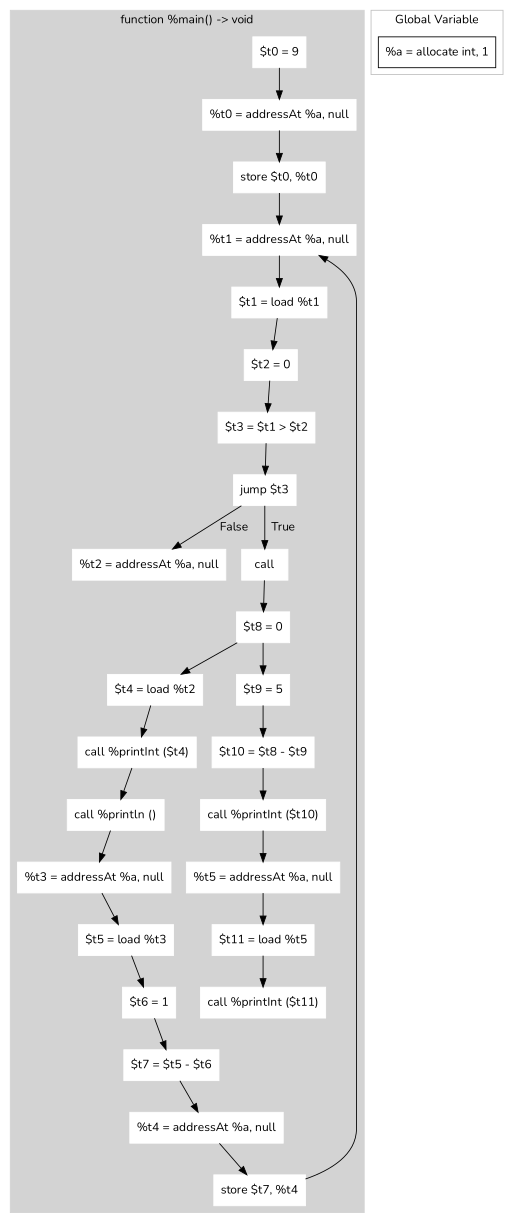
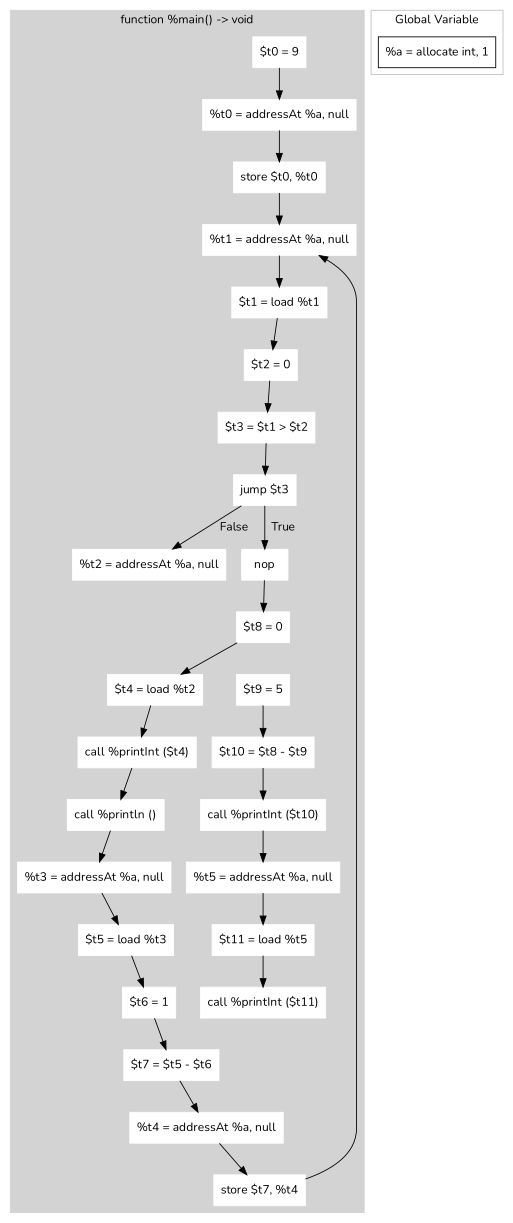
  digraph {
    fontname=Nunito
    node [color=white fontname=Nunito shape=rectangle style=filled]
    edge [fontname=Nunito]
    n1 [label="$t0 = 9"]
    n2 [label="%t0 = addressAt %a, null"]
    n3 [label="store $t0, %t0"]
    n4 [label="%t1 = addressAt %a, null"]
    n5 [label="$t1 = load %t1"]
    n6 [label="$t2 = 0"]
    n7 [label="$t3 = $t1 > $t2"]
    n8 [label="jump $t3"]
    n9 [label="%t2 = addressAt %a, null"]
-   n10 [label=call]
+   n10 [label=nop]
    n11 [label="$t4 = load %t2"]
    n12 [label="call %printInt ($t4)"]
    n13 [label="call %println ()"]
    n14 [label="%t3 = addressAt %a, null"]
    n15 [label="$t5 = load %t3"]
    n16 [label="$t6 = 1"]
    n17 [label="$t7 = $t5 - $t6"]
    n18 [label="%t4 = addressAt %a, null"]
    n19 [label="store $t7, %t4"]
    n20 [label="$t8 = 0"]
    n21 [label="$t9 = 5"]
    n22 [label="$t10 = $t8 - $t9"]
    n23 [label="call %printInt ($t10)"]
    n24 [label="%t5 = addressAt %a, null"]
    n25 [label="$t11 = load %t5"]
    n26 [label="call %printInt ($t11)"]
    n27 [label="%a = allocate int, 1" color="" style=""]
    subgraph cluster_1 {
      color=lightgrey
      label="function %main() -> void"
      style=filled
      n1
      n2
      n3
      n4
      n5
      n6
      n7
      n8
      n9
      n10
      n11
      n12
      n13
      n14
      n15
      n16
      n17
      n18
      n19
      n20
      n21
      n22
      n23
      n24
      n25
      n26
    }
    subgraph cluster_2 {
      color=grey
      label="Global Variable"
      n27
    }
    n1 -> n2
    n2 -> n3
    n3 -> n4
    n4 -> n5
    n5 -> n6
    n6 -> n7
    n7 -> n8
    n8 -> n9 [label="  False  "]
    n8 -> n10 [label="  True  "]
    n10 -> n20
    n11 -> n12
    n12 -> n13
    n13 -> n14
    n14 -> n15
    n15 -> n16
    n16 -> n17
    n17 -> n18
    n18 -> n19
    n19 -> n4
    n20 -> n11
-   n20 -> n21
    n21 -> n22
    n22 -> n23
    n23 -> n24
    n24 -> n25
    n25 -> n26
  }
